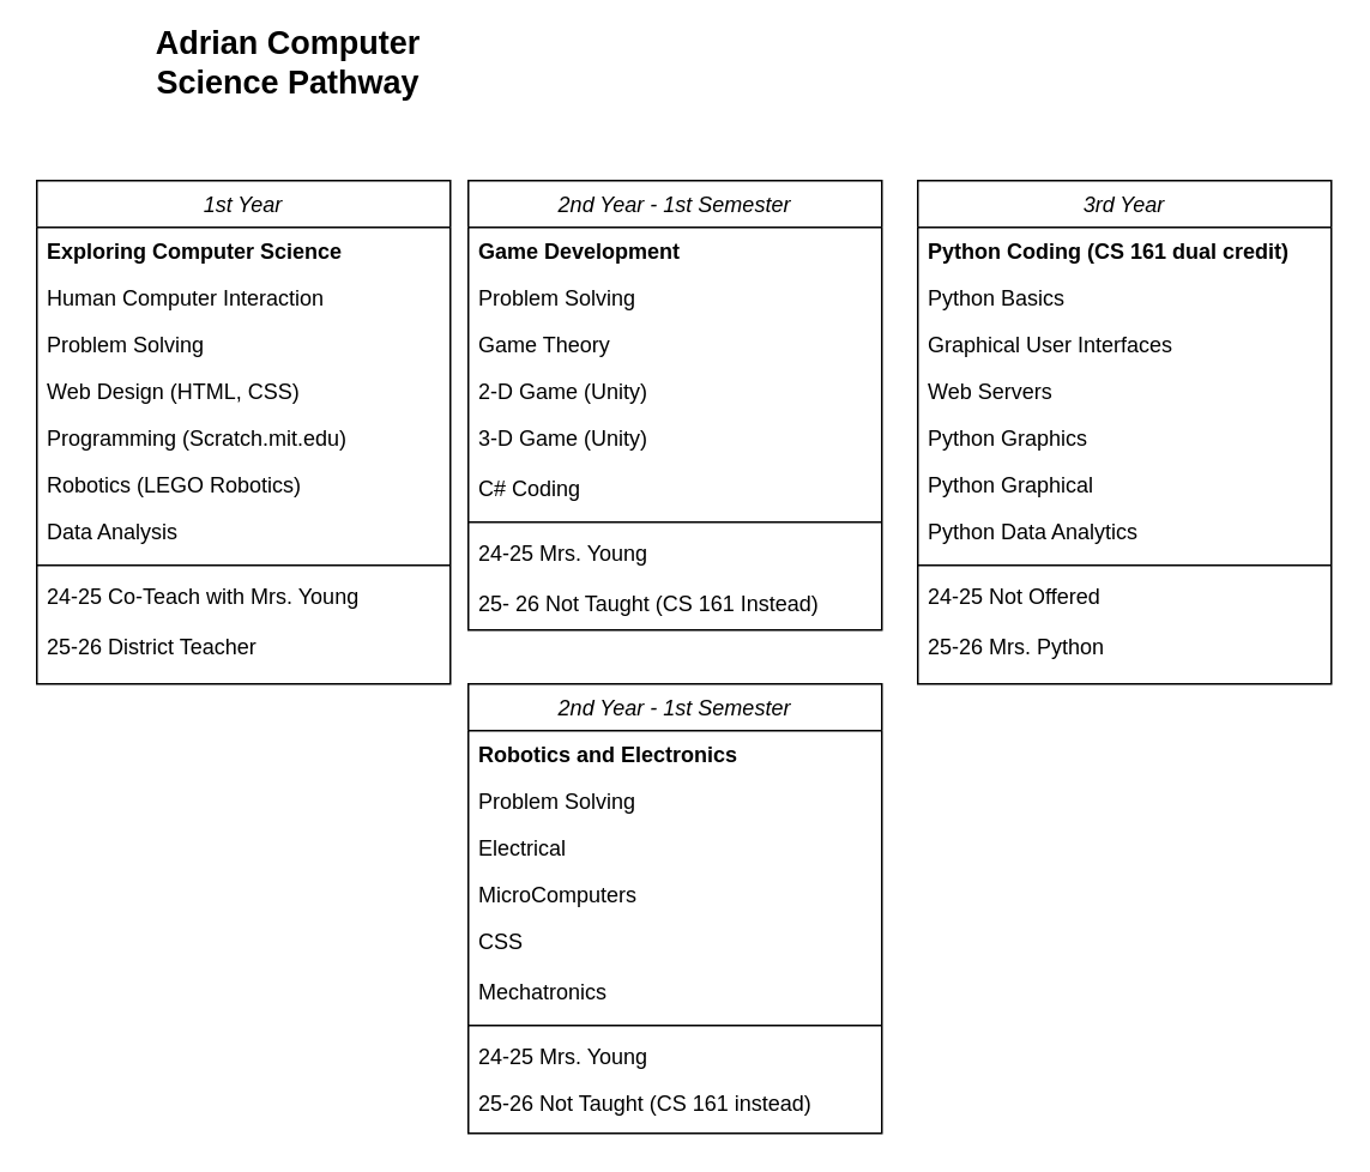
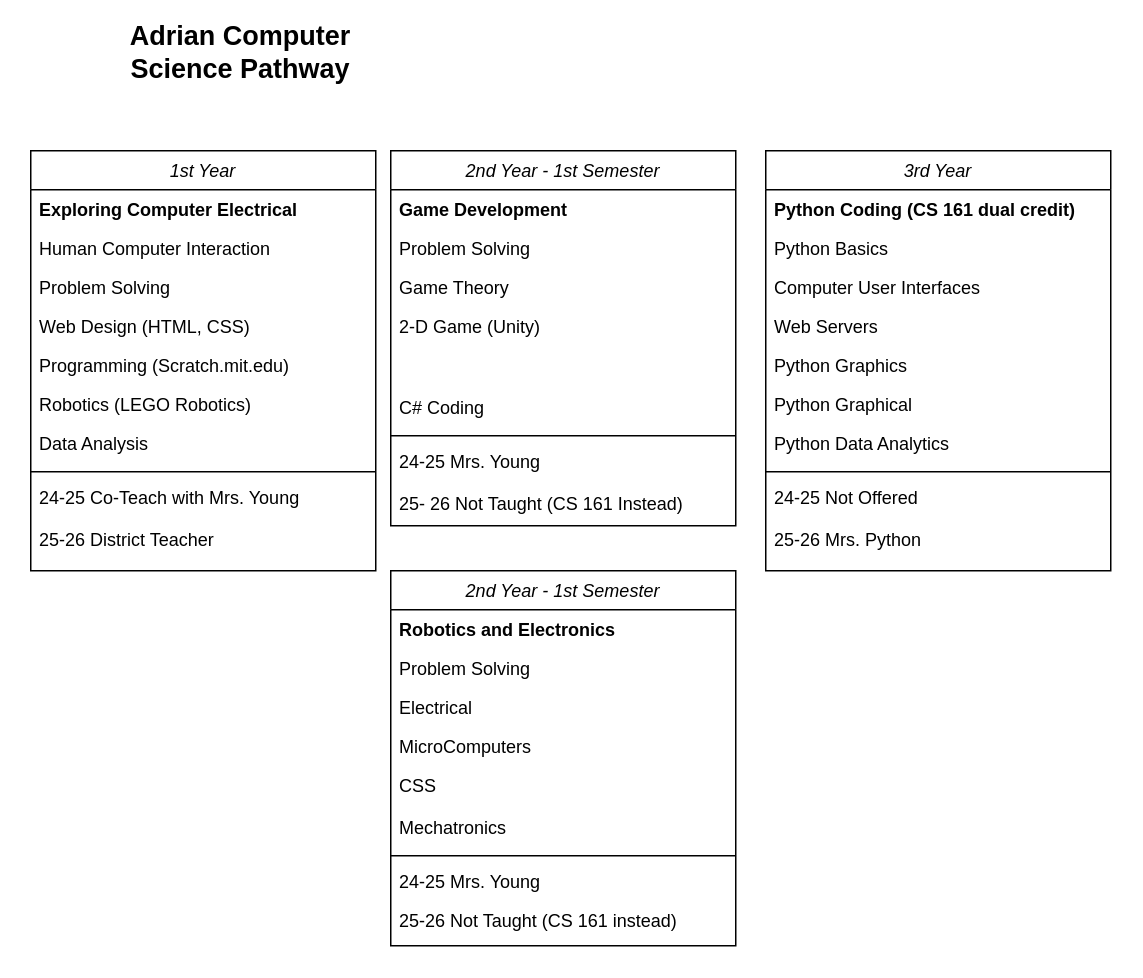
  <mxCell id="0" />
  <mxCell id="1" parent="0" />
  <mxCell id="2" value="1st Year" style="swimlane;fontStyle=2;align=center;verticalAlign=top;childLayout=stackLayout;horizontal=1;startSize=26;horizontalStack=0;resizeParent=1;resizeLast=0;collapsible=1;marginBottom=0;rounded=0;shadow=0;strokeWidth=1;" parent="1" vertex="1"><mxGeometry y="100" width="230" height="280" as="geometry" x="20"><mxRectangle x="40" y="80" width="160" height="26" as="alternateBounds" /></mxGeometry></mxCell>
- <mxCell id="3" value="Exploring Computer Science" style="text;align=left;verticalAlign=top;spacingLeft=4;spacingRight=4;overflow=hidden;rotatable=0;points=[[0,0.5],[1,0.5]];portConstraint=eastwest;fontStyle=1" parent="2" vertex="1"><mxGeometry y="26" width="230" height="26" as="geometry" /></mxCell>
+ <mxCell id="3" value="Exploring Computer Electrical" style="text;align=left;verticalAlign=top;spacingLeft=4;spacingRight=4;overflow=hidden;rotatable=0;points=[[0,0.5],[1,0.5]];portConstraint=eastwest;fontStyle=1" parent="2" vertex="1"><mxGeometry y="26" width="230" height="26" as="geometry" /></mxCell>
  <mxCell id="4" value="Human Computer Interaction" style="text;align=left;verticalAlign=top;spacingLeft=4;spacingRight=4;overflow=hidden;rotatable=0;points=[[0,0.5],[1,0.5]];portConstraint=eastwest;rounded=0;shadow=0;html=0;" parent="2" vertex="1"><mxGeometry y="52" width="230" height="26" as="geometry" /></mxCell>
  <mxCell id="5" value="Problem Solving" style="text;align=left;verticalAlign=top;spacingLeft=4;spacingRight=4;overflow=hidden;rotatable=0;points=[[0,0.5],[1,0.5]];portConstraint=eastwest;rounded=0;shadow=0;html=0;" vertex="1" parent="2"><mxGeometry y="78" width="230" height="26" as="geometry" /></mxCell>
  <mxCell id="6" value="Web Design (HTML, CSS)" style="text;align=left;verticalAlign=top;spacingLeft=4;spacingRight=4;overflow=hidden;rotatable=0;points=[[0,0.5],[1,0.5]];portConstraint=eastwest;rounded=0;shadow=0;html=0;" vertex="1" parent="2"><mxGeometry y="104" width="230" height="26" as="geometry" /></mxCell>
  <mxCell id="7" value="Programming (Scratch.mit.edu)" style="text;align=left;verticalAlign=top;spacingLeft=4;spacingRight=4;overflow=hidden;rotatable=0;points=[[0,0.5],[1,0.5]];portConstraint=eastwest;rounded=0;shadow=0;html=0;" vertex="1" parent="2"><mxGeometry y="130" width="230" height="26" as="geometry" /></mxCell>
  <mxCell id="8" value="Robotics (LEGO Robotics)" style="text;align=left;verticalAlign=top;spacingLeft=4;spacingRight=4;overflow=hidden;rotatable=0;points=[[0,0.5],[1,0.5]];portConstraint=eastwest;rounded=0;shadow=0;html=0;" vertex="1" parent="2"><mxGeometry y="156" width="230" height="26" as="geometry" /></mxCell>
  <mxCell id="9" value="Data Analysis" style="text;align=left;verticalAlign=top;spacingLeft=4;spacingRight=4;overflow=hidden;rotatable=0;points=[[0,0.5],[1,0.5]];portConstraint=eastwest;rounded=0;shadow=0;html=0;" vertex="1" parent="2"><mxGeometry y="182" width="230" height="28" as="geometry" /></mxCell>
  <mxCell id="10" value="" style="line;html=1;strokeWidth=1;align=left;verticalAlign=middle;spacingTop=-1;spacingLeft=3;spacingRight=3;rotatable=0;labelPosition=right;points=[];portConstraint=eastwest;" parent="2" vertex="1"><mxGeometry y="210" width="230" height="8" as="geometry" /></mxCell>
  <mxCell id="11" value="24-25 Co-Teach with Mrs. Young" style="text;align=left;verticalAlign=top;spacingLeft=4;spacingRight=4;overflow=hidden;rotatable=0;points=[[0,0.5],[1,0.5]];portConstraint=eastwest;rounded=0;shadow=0;html=0;" vertex="1" parent="2"><mxGeometry y="218" width="230" height="28" as="geometry" /></mxCell>
  <mxCell id="12" value="25-26 District Teacher" style="text;align=left;verticalAlign=top;spacingLeft=4;spacingRight=4;overflow=hidden;rotatable=0;points=[[0,0.5],[1,0.5]];portConstraint=eastwest;rounded=0;shadow=0;html=0;" vertex="1" parent="2"><mxGeometry y="246" width="230" height="28" as="geometry" /></mxCell>
  <mxCell id="13" value="Adrian Computer Science Pathway" style="text;html=1;strokeColor=none;fillColor=none;align=center;verticalAlign=middle;whiteSpace=wrap;rounded=0;fontSize=18;fontStyle=1" vertex="1" parent="1"><mxGeometry x="60" y="20" width="200" height="30" as="geometry" /></mxCell>
  <mxCell id="14" value="2nd Year - 1st Semester" style="swimlane;fontStyle=2;align=center;verticalAlign=top;childLayout=stackLayout;horizontal=1;startSize=26;horizontalStack=0;resizeParent=1;resizeLast=0;collapsible=1;marginBottom=0;rounded=0;shadow=0;strokeWidth=1;container=0;" vertex="1" parent="1"><mxGeometry x="260" y="100" width="230" height="250" as="geometry"><mxRectangle x="40" y="80" width="160" height="26" as="alternateBounds" /></mxGeometry></mxCell>
  <mxCell id="15" value="2nd Year - 1st Semester" style="swimlane;fontStyle=2;align=center;verticalAlign=top;childLayout=stackLayout;horizontal=1;startSize=26;horizontalStack=0;resizeParent=1;resizeLast=0;collapsible=1;marginBottom=0;rounded=0;shadow=0;strokeWidth=1;container=0;" vertex="1" parent="1"><mxGeometry x="260" y="380" width="230" height="250" as="geometry"><mxRectangle x="40" y="80" width="160" height="26" as="alternateBounds" /></mxGeometry></mxCell>
  <mxCell id="16" value="Robotics and Electronics" style="text;align=left;verticalAlign=top;spacingLeft=4;spacingRight=4;overflow=hidden;rotatable=0;points=[[0,0.5],[1,0.5]];portConstraint=eastwest;rounded=0;shadow=0;html=0;container=0;fontStyle=1" vertex="1" parent="15"><mxGeometry y="26" width="230" height="26" as="geometry" /></mxCell>
  <mxCell id="17" value="Problem Solving" style="text;align=left;verticalAlign=top;spacingLeft=4;spacingRight=4;overflow=hidden;rotatable=0;points=[[0,0.5],[1,0.5]];portConstraint=eastwest;rounded=0;shadow=0;html=0;container=0;" vertex="1" parent="15"><mxGeometry y="52" width="230" height="26" as="geometry" /></mxCell>
  <mxCell id="18" value="Electrical" style="text;align=left;verticalAlign=top;spacingLeft=4;spacingRight=4;overflow=hidden;rotatable=0;points=[[0,0.5],[1,0.5]];portConstraint=eastwest;rounded=0;shadow=0;html=0;container=0;" vertex="1" parent="15"><mxGeometry y="78" width="230" height="26" as="geometry" /></mxCell>
  <mxCell id="19" value="MicroComputers" style="text;align=left;verticalAlign=top;spacingLeft=4;spacingRight=4;overflow=hidden;rotatable=0;points=[[0,0.5],[1,0.5]];portConstraint=eastwest;rounded=0;shadow=0;html=0;container=0;" vertex="1" parent="15"><mxGeometry y="104" width="230" height="26" as="geometry" /></mxCell>
  <mxCell id="20" value="CSS" style="text;align=left;verticalAlign=top;spacingLeft=4;spacingRight=4;overflow=hidden;rotatable=0;points=[[0,0.5],[1,0.5]];portConstraint=eastwest;rounded=0;shadow=0;html=0;container=0;" vertex="1" parent="15"><mxGeometry y="130" width="230" height="28" as="geometry" /></mxCell>
  <mxCell id="21" value="Mechatronics" style="text;align=left;verticalAlign=top;spacingLeft=4;spacingRight=4;overflow=hidden;rotatable=0;points=[[0,0.5],[1,0.5]];portConstraint=eastwest;rounded=0;shadow=0;html=0;container=0;" vertex="1" parent="15"><mxGeometry y="158" width="230" height="28" as="geometry" /></mxCell>
  <mxCell id="22" value="" style="line;html=1;strokeWidth=1;align=left;verticalAlign=middle;spacingTop=-1;spacingLeft=3;spacingRight=3;rotatable=0;labelPosition=right;points=[];portConstraint=eastwest;container=0;" vertex="1" parent="15"><mxGeometry y="186" width="230" height="8" as="geometry" /></mxCell>
  <mxCell id="23" value="24-25 Mrs. Young" style="text;align=left;verticalAlign=top;spacingLeft=4;spacingRight=4;overflow=hidden;rotatable=0;points=[[0,0.5],[1,0.5]];portConstraint=eastwest;rounded=0;shadow=0;html=0;container=0;" vertex="1" parent="15"><mxGeometry y="194" width="230" height="26" as="geometry" /></mxCell>
  <mxCell id="24" value="25-26 Not Taught (CS 161 instead)" style="text;align=left;verticalAlign=top;spacingLeft=4;spacingRight=4;overflow=hidden;rotatable=0;points=[[0,0.5],[1,0.5]];portConstraint=eastwest;rounded=0;shadow=0;html=0;container=0;" vertex="1" parent="15"><mxGeometry y="220" width="230" height="26" as="geometry" /></mxCell>
  <mxCell id="25" value="Game Development" style="text;align=left;verticalAlign=top;spacingLeft=4;spacingRight=4;overflow=hidden;rotatable=0;points=[[0,0.5],[1,0.5]];portConstraint=eastwest;rounded=0;shadow=0;html=0;container=0;fontStyle=1" vertex="1" parent="1"><mxGeometry x="260" y="126" width="230" height="26" as="geometry" /></mxCell>
  <mxCell id="26" value="Problem Solving" style="text;align=left;verticalAlign=top;spacingLeft=4;spacingRight=4;overflow=hidden;rotatable=0;points=[[0,0.5],[1,0.5]];portConstraint=eastwest;rounded=0;shadow=0;html=0;container=0;" vertex="1" parent="1"><mxGeometry x="260" y="152" width="230" height="26" as="geometry" /></mxCell>
  <mxCell id="27" value="Game Theory" style="text;align=left;verticalAlign=top;spacingLeft=4;spacingRight=4;overflow=hidden;rotatable=0;points=[[0,0.5],[1,0.5]];portConstraint=eastwest;rounded=0;shadow=0;html=0;container=0;" vertex="1" parent="1"><mxGeometry x="260" y="178" width="230" height="26" as="geometry" /></mxCell>
  <mxCell id="28" value="2-D Game (Unity)" style="text;align=left;verticalAlign=top;spacingLeft=4;spacingRight=4;overflow=hidden;rotatable=0;points=[[0,0.5],[1,0.5]];portConstraint=eastwest;rounded=0;shadow=0;html=0;container=0;" vertex="1" parent="1"><mxGeometry x="260" y="204" width="230" height="26" as="geometry" /></mxCell>
- <mxCell id="29" value="3-D Game (Unity)" style="text;align=left;verticalAlign=top;spacingLeft=4;spacingRight=4;overflow=hidden;rotatable=0;points=[[0,0.5],[1,0.5]];portConstraint=eastwest;rounded=0;shadow=0;html=0;container=0;" vertex="1" parent="1"><mxGeometry x="260" y="230" width="230" height="28" as="geometry" /></mxCell>
  <mxCell id="30" value="C# Coding" style="text;align=left;verticalAlign=top;spacingLeft=4;spacingRight=4;overflow=hidden;rotatable=0;points=[[0,0.5],[1,0.5]];portConstraint=eastwest;rounded=0;shadow=0;html=0;container=0;" vertex="1" parent="1"><mxGeometry x="260" y="258" width="230" height="28" as="geometry" /></mxCell>
  <mxCell id="31" value="" style="line;html=1;strokeWidth=1;align=left;verticalAlign=middle;spacingTop=-1;spacingLeft=3;spacingRight=3;rotatable=0;labelPosition=right;points=[];portConstraint=eastwest;container=0;" vertex="1" parent="1"><mxGeometry x="260" y="286" width="230" height="8" as="geometry" /></mxCell>
  <mxCell id="32" value="24-25 Mrs. Young&#10;&#10;25- 26 Not Taught (CS 161 Instead)" style="text;align=left;verticalAlign=top;spacingLeft=4;spacingRight=4;overflow=hidden;rotatable=0;points=[[0,0.5],[1,0.5]];portConstraint=eastwest;rounded=0;shadow=0;html=0;container=0;" vertex="1" parent="1"><mxGeometry x="260" y="294" width="230" height="56" as="geometry" /></mxCell>
  <mxCell id="33" value="3rd Year" style="swimlane;fontStyle=2;align=center;verticalAlign=top;childLayout=stackLayout;horizontal=1;startSize=26;horizontalStack=0;resizeParent=1;resizeLast=0;collapsible=1;marginBottom=0;rounded=0;shadow=0;strokeWidth=1;" vertex="1" parent="1"><mxGeometry x="510" y="100" width="230" height="280" as="geometry"><mxRectangle x="40" y="80" width="160" height="26" as="alternateBounds" /></mxGeometry></mxCell>
  <mxCell id="34" value="Python Coding (CS 161 dual credit)" style="text;align=left;verticalAlign=top;spacingLeft=4;spacingRight=4;overflow=hidden;rotatable=0;points=[[0,0.5],[1,0.5]];portConstraint=eastwest;fontStyle=1" vertex="1" parent="33"><mxGeometry y="26" width="230" height="26" as="geometry" /></mxCell>
  <mxCell id="35" value="Python Basics" style="text;align=left;verticalAlign=top;spacingLeft=4;spacingRight=4;overflow=hidden;rotatable=0;points=[[0,0.5],[1,0.5]];portConstraint=eastwest;rounded=0;shadow=0;html=0;" vertex="1" parent="33"><mxGeometry y="52" width="230" height="26" as="geometry" /></mxCell>
- <mxCell id="36" value="Graphical User Interfaces" style="text;align=left;verticalAlign=top;spacingLeft=4;spacingRight=4;overflow=hidden;rotatable=0;points=[[0,0.5],[1,0.5]];portConstraint=eastwest;rounded=0;shadow=0;html=0;" vertex="1" parent="33"><mxGeometry y="78" width="230" height="26" as="geometry" /></mxCell>
+ <mxCell id="36" value="Computer User Interfaces" style="text;align=left;verticalAlign=top;spacingLeft=4;spacingRight=4;overflow=hidden;rotatable=0;points=[[0,0.5],[1,0.5]];portConstraint=eastwest;rounded=0;shadow=0;html=0;" vertex="1" parent="33"><mxGeometry y="78" width="230" height="26" as="geometry" /></mxCell>
  <mxCell id="37" value="Web Servers" style="text;align=left;verticalAlign=top;spacingLeft=4;spacingRight=4;overflow=hidden;rotatable=0;points=[[0,0.5],[1,0.5]];portConstraint=eastwest;rounded=0;shadow=0;html=0;" vertex="1" parent="33"><mxGeometry y="104" width="230" height="26" as="geometry" /></mxCell>
  <mxCell id="38" value="Python Graphics" style="text;align=left;verticalAlign=top;spacingLeft=4;spacingRight=4;overflow=hidden;rotatable=0;points=[[0,0.5],[1,0.5]];portConstraint=eastwest;rounded=0;shadow=0;html=0;" vertex="1" parent="33"><mxGeometry y="130" width="230" height="26" as="geometry" /></mxCell>
  <mxCell id="39" value="Python Graphical" style="text;align=left;verticalAlign=top;spacingLeft=4;spacingRight=4;overflow=hidden;rotatable=0;points=[[0,0.5],[1,0.5]];portConstraint=eastwest;rounded=0;shadow=0;html=0;" vertex="1" parent="33"><mxGeometry y="156" width="230" height="26" as="geometry" /></mxCell>
  <mxCell id="40" value="Python Data Analytics" style="text;align=left;verticalAlign=top;spacingLeft=4;spacingRight=4;overflow=hidden;rotatable=0;points=[[0,0.5],[1,0.5]];portConstraint=eastwest;rounded=0;shadow=0;html=0;" vertex="1" parent="33"><mxGeometry y="182" width="230" height="28" as="geometry" /></mxCell>
  <mxCell id="41" value="" style="line;html=1;strokeWidth=1;align=left;verticalAlign=middle;spacingTop=-1;spacingLeft=3;spacingRight=3;rotatable=0;labelPosition=right;points=[];portConstraint=eastwest;" vertex="1" parent="33"><mxGeometry y="210" width="230" height="8" as="geometry" /></mxCell>
  <mxCell id="42" value="24-25 Not Offered" style="text;align=left;verticalAlign=top;spacingLeft=4;spacingRight=4;overflow=hidden;rotatable=0;points=[[0,0.5],[1,0.5]];portConstraint=eastwest;rounded=0;shadow=0;html=0;" vertex="1" parent="33"><mxGeometry y="218" width="230" height="28" as="geometry" /></mxCell>
  <mxCell id="43" value="25-26 Mrs. Python" style="text;align=left;verticalAlign=top;spacingLeft=4;spacingRight=4;overflow=hidden;rotatable=0;points=[[0,0.5],[1,0.5]];portConstraint=eastwest;rounded=0;shadow=0;html=0;" vertex="1" parent="33"><mxGeometry y="246" width="230" height="28" as="geometry" /></mxCell>
